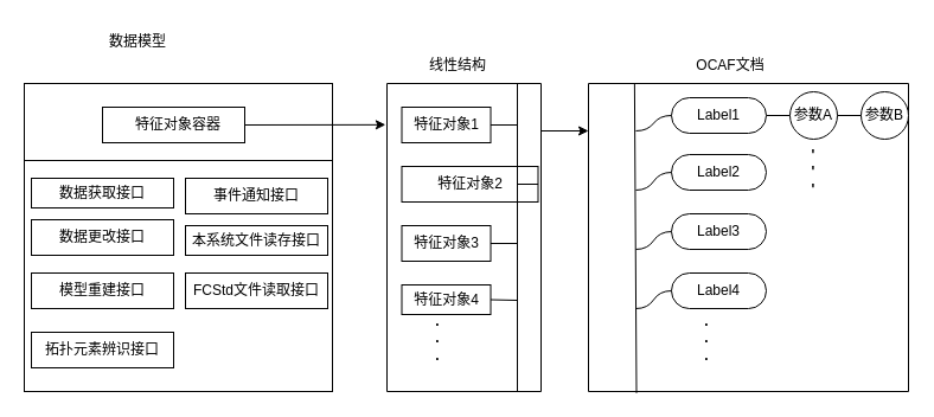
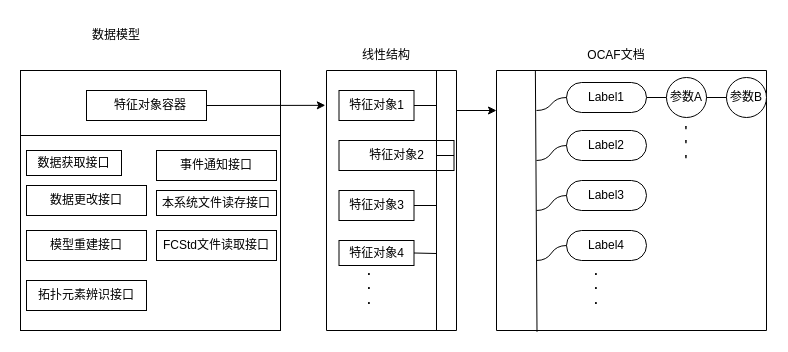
  <mxCell id="0" />
  <mxCell id="1" parent="0" />
  <mxCell id="2" value="" style="whiteSpace=wrap;html=1;aspect=fixed;" parent="1" vertex="1"><mxGeometry x="20" y="70" width="260" height="260" as="geometry" /></mxCell>
  <mxCell id="3" value="" style="endArrow=none;html=1;rounded=0;exitX=0;exitY=0.25;exitDx=0;exitDy=0;entryX=1;entryY=0.25;entryDx=0;entryDy=0;" parent="1" source="2" target="2" edge="1"><mxGeometry width="50" height="50" relative="1" as="geometry"><mxPoint x="76" y="190" as="sourcePoint" /><mxPoint x="126" y="140" as="targetPoint" /></mxGeometry></mxCell>
  <mxCell id="4" value="数据模型" style="text;html=1;strokeColor=none;fillColor=none;align=center;verticalAlign=middle;whiteSpace=wrap;rounded=0;" parent="1" vertex="1"><mxGeometry x="86" y="20" width="60" height="30" as="geometry" /></mxCell>
  <mxCell id="5" value="" style="rounded=0;whiteSpace=wrap;html=1;" parent="1" vertex="1"><mxGeometry x="86" y="90" width="120" height="30" as="geometry" /></mxCell>
  <mxCell id="6" value="特征对象容器" style="text;html=1;strokeColor=none;fillColor=none;align=center;verticalAlign=middle;whiteSpace=wrap;rounded=0;" parent="1" vertex="1"><mxGeometry x="110" y="90" width="80" height="30" as="geometry" /></mxCell>
- <mxCell id="7" value="数据获取接口" style="rounded=0;whiteSpace=wrap;html=1;" parent="1" vertex="1"><mxGeometry x="26" y="150" width="120" height="25" as="geometry" /></mxCell>
+ <mxCell id="7" value="数据获取接口" style="rounded=0;whiteSpace=wrap;html=1;" parent="1" vertex="1"><mxGeometry x="26" y="150" width="95" height="25" as="geometry" /></mxCell>
  <mxCell id="8" value="数据更改接口" style="rounded=0;whiteSpace=wrap;html=1;" parent="1" vertex="1"><mxGeometry x="26" y="185" width="120" height="30" as="geometry" /></mxCell>
  <mxCell id="9" value="模型重建接口" style="rounded=0;whiteSpace=wrap;html=1;" parent="1" vertex="1"><mxGeometry x="26" y="230" width="120" height="30" as="geometry" /></mxCell>
  <mxCell id="10" value="拓扑元素辨识接口" style="rounded=0;whiteSpace=wrap;html=1;" parent="1" vertex="1"><mxGeometry x="26" y="280" width="120" height="30" as="geometry" /></mxCell>
  <mxCell id="11" value="" style="swimlane;startSize=0;" parent="1" vertex="1"><mxGeometry x="496" y="70" width="270" height="260" as="geometry"><mxRectangle x="450" y="130" width="50" height="40" as="alternateBounds" /></mxGeometry></mxCell>
  <mxCell id="12" style="edgeStyle=entityRelationEdgeStyle;rounded=0;orthogonalLoop=1;jettySize=auto;html=1;startArrow=none;endArrow=none;segment=10;curved=1;sourcePerimeterSpacing=0;targetPerimeterSpacing=0;exitX=1;exitY=0.5;exitDx=0;exitDy=0;" parent="11" source="13" target="22" edge="1"><mxGeometry relative="1" as="geometry" /></mxCell>
  <mxCell id="13" value="Label1" style="whiteSpace=wrap;html=1;rounded=1;arcSize=50;align=center;verticalAlign=middle;strokeWidth=1;autosize=1;spacing=4;treeFolding=1;treeMoving=1;newEdgeStyle={&quot;edgeStyle&quot;:&quot;entityRelationEdgeStyle&quot;,&quot;startArrow&quot;:&quot;none&quot;,&quot;endArrow&quot;:&quot;none&quot;,&quot;segment&quot;:10,&quot;curved&quot;:1,&quot;sourcePerimeterSpacing&quot;:0,&quot;targetPerimeterSpacing&quot;:0};" parent="11" vertex="1"><mxGeometry x="70" y="12" width="80" height="30" as="geometry" /></mxCell>
  <mxCell id="14" value="" style="edgeStyle=entityRelationEdgeStyle;startArrow=none;endArrow=none;segment=10;curved=1;sourcePerimeterSpacing=0;targetPerimeterSpacing=0;rounded=0;" parent="11" target="13" edge="1"><mxGeometry relative="1" as="geometry"><mxPoint x="40" y="40" as="sourcePoint" /></mxGeometry></mxCell>
  <mxCell id="15" value="Label2" style="whiteSpace=wrap;html=1;rounded=1;arcSize=50;align=center;verticalAlign=middle;strokeWidth=1;autosize=1;spacing=4;treeFolding=1;treeMoving=1;newEdgeStyle={&quot;edgeStyle&quot;:&quot;entityRelationEdgeStyle&quot;,&quot;startArrow&quot;:&quot;none&quot;,&quot;endArrow&quot;:&quot;none&quot;,&quot;segment&quot;:10,&quot;curved&quot;:1,&quot;sourcePerimeterSpacing&quot;:0,&quot;targetPerimeterSpacing&quot;:0};" parent="11" vertex="1"><mxGeometry x="70" y="60" width="80" height="30" as="geometry" /></mxCell>
  <mxCell id="16" value="Label3" style="whiteSpace=wrap;html=1;rounded=1;arcSize=50;align=center;verticalAlign=middle;strokeWidth=1;autosize=1;spacing=4;treeFolding=1;treeMoving=1;newEdgeStyle={&quot;edgeStyle&quot;:&quot;entityRelationEdgeStyle&quot;,&quot;startArrow&quot;:&quot;none&quot;,&quot;endArrow&quot;:&quot;none&quot;,&quot;segment&quot;:10,&quot;curved&quot;:1,&quot;sourcePerimeterSpacing&quot;:0,&quot;targetPerimeterSpacing&quot;:0};" parent="11" vertex="1"><mxGeometry x="70" y="110" width="80" height="30" as="geometry" /></mxCell>
  <mxCell id="17" value="Label4" style="whiteSpace=wrap;html=1;rounded=1;arcSize=50;align=center;verticalAlign=middle;strokeWidth=1;autosize=1;spacing=4;treeFolding=1;treeMoving=1;newEdgeStyle={&quot;edgeStyle&quot;:&quot;entityRelationEdgeStyle&quot;,&quot;startArrow&quot;:&quot;none&quot;,&quot;endArrow&quot;:&quot;none&quot;,&quot;segment&quot;:10,&quot;curved&quot;:1,&quot;sourcePerimeterSpacing&quot;:0,&quot;targetPerimeterSpacing&quot;:0};" parent="11" vertex="1"><mxGeometry x="70" y="160" width="80" height="30" as="geometry" /></mxCell>
  <mxCell id="18" value="" style="edgeStyle=entityRelationEdgeStyle;startArrow=none;endArrow=none;segment=10;curved=1;sourcePerimeterSpacing=0;targetPerimeterSpacing=0;rounded=0;entryX=0;entryY=0.5;entryDx=0;entryDy=0;" parent="11" target="15" edge="1"><mxGeometry relative="1" as="geometry"><mxPoint x="40" y="90" as="sourcePoint" /><mxPoint x="60" y="77" as="targetPoint" /></mxGeometry></mxCell>
  <mxCell id="19" value="" style="edgeStyle=entityRelationEdgeStyle;startArrow=none;endArrow=none;segment=10;curved=1;sourcePerimeterSpacing=0;targetPerimeterSpacing=0;rounded=0;entryX=0;entryY=0.5;entryDx=0;entryDy=0;" parent="11" target="17" edge="1"><mxGeometry relative="1" as="geometry"><mxPoint x="40" y="190" as="sourcePoint" /><mxPoint x="60" y="177" as="targetPoint" /></mxGeometry></mxCell>
  <mxCell id="20" value="" style="edgeStyle=entityRelationEdgeStyle;startArrow=none;endArrow=none;segment=10;curved=1;sourcePerimeterSpacing=0;targetPerimeterSpacing=0;rounded=0;entryX=0;entryY=0.5;entryDx=0;entryDy=0;" parent="11" target="16" edge="1"><mxGeometry relative="1" as="geometry"><mxPoint x="40" y="140" as="sourcePoint" /><mxPoint x="60" y="127" as="targetPoint" /></mxGeometry></mxCell>
  <mxCell id="21" value="&lt;b&gt;.&lt;br&gt;.&lt;br&gt;.&lt;/b&gt;" style="text;html=1;strokeColor=none;fillColor=none;align=center;verticalAlign=middle;whiteSpace=wrap;rounded=0;" parent="11" vertex="1"><mxGeometry x="70" y="200" width="60" height="30" as="geometry" /></mxCell>
  <mxCell id="22" value="参数A" style="ellipse;whiteSpace=wrap;html=1;aspect=fixed;" parent="11" vertex="1"><mxGeometry x="170" y="7" width="40" height="40" as="geometry" /></mxCell>
  <mxCell id="23" value="参数B" style="ellipse;whiteSpace=wrap;html=1;aspect=fixed;" parent="11" vertex="1"><mxGeometry x="230" y="7" width="40" height="40" as="geometry" /></mxCell>
  <mxCell id="24" value="" style="endArrow=none;html=1;rounded=0;entryX=1;entryY=0.5;entryDx=0;entryDy=0;exitX=0;exitY=0.5;exitDx=0;exitDy=0;" parent="11" source="23" target="22" edge="1"><mxGeometry width="50" height="50" relative="1" as="geometry"><mxPoint x="170" y="75" as="sourcePoint" /><mxPoint x="230" y="150" as="targetPoint" /></mxGeometry></mxCell>
  <mxCell id="25" value="&lt;b&gt;'&lt;br&gt;'&lt;br&gt;'&lt;/b&gt;" style="text;html=1;strokeColor=none;fillColor=none;align=center;verticalAlign=middle;whiteSpace=wrap;rounded=0;" parent="11" vertex="1"><mxGeometry x="160" y="60" width="60" height="30" as="geometry" /></mxCell>
  <mxCell id="26" value="OCAF文档" style="text;html=1;strokeColor=none;fillColor=none;align=center;verticalAlign=middle;whiteSpace=wrap;rounded=0;" parent="1" vertex="1"><mxGeometry x="586" y="40" width="60" height="30" as="geometry" /></mxCell>
  <mxCell id="27" value="事件通知接口" style="rounded=0;whiteSpace=wrap;html=1;" parent="1" vertex="1"><mxGeometry x="156" y="150" width="120" height="30" as="geometry" /></mxCell>
  <mxCell id="28" value="本系统文件读存接口" style="rounded=0;whiteSpace=wrap;html=1;" parent="1" vertex="1"><mxGeometry x="156" y="190" width="120" height="25" as="geometry" /></mxCell>
  <mxCell id="29" value="FCStd文件读取接口" style="rounded=0;whiteSpace=wrap;html=1;" parent="1" vertex="1"><mxGeometry x="156" y="230" width="120" height="30" as="geometry" /></mxCell>
  <mxCell id="30" value="" style="endArrow=none;html=1;rounded=0;entryX=0.144;entryY=0.002;entryDx=0;entryDy=0;entryPerimeter=0;exitX=0.15;exitY=1.005;exitDx=0;exitDy=0;exitPerimeter=0;" edge="1" parent="1" source="11" target="11"><mxGeometry width="50" height="50" relative="1" as="geometry"><mxPoint x="476" y="420" as="sourcePoint" /><mxPoint x="526" y="370" as="targetPoint" /></mxGeometry></mxCell>
  <mxCell id="31" value="线性结构" style="text;html=1;strokeColor=none;fillColor=none;align=center;verticalAlign=middle;whiteSpace=wrap;rounded=0;" vertex="1" parent="1"><mxGeometry x="356" y="40" width="60" height="30" as="geometry" /></mxCell>
  <mxCell id="32" value="" style="swimlane;startSize=0;" vertex="1" parent="1"><mxGeometry x="326" y="70" width="130" height="260" as="geometry"><mxRectangle x="450" y="130" width="50" height="40" as="alternateBounds" /></mxGeometry></mxCell>
  <mxCell id="33" value="特征对象1" style="rounded=0;whiteSpace=wrap;html=1;" vertex="1" parent="32"><mxGeometry x="12.5" y="20" width="75" height="30" as="geometry" /></mxCell>
  <mxCell id="34" value="特征对象4" style="rounded=0;whiteSpace=wrap;html=1;" vertex="1" parent="32"><mxGeometry x="12.5" y="170" width="75" height="25" as="geometry" /></mxCell>
  <mxCell id="35" value="特征对象3" style="rounded=0;whiteSpace=wrap;html=1;" vertex="1" parent="32"><mxGeometry x="12.5" y="120" width="75" height="30" as="geometry" /></mxCell>
  <mxCell id="36" value="特征对象2" style="rounded=0;whiteSpace=wrap;html=1;" vertex="1" parent="32"><mxGeometry x="12.5" y="70" width="115" height="30" as="geometry" /></mxCell>
  <mxCell id="37" value="&lt;b&gt;.&lt;br&gt;.&lt;br&gt;.&lt;/b&gt;" style="text;html=1;strokeColor=none;fillColor=none;align=center;verticalAlign=middle;whiteSpace=wrap;rounded=0;" vertex="1" parent="32"><mxGeometry x="12.5" y="200" width="60" height="30" as="geometry" /></mxCell>
  <mxCell id="38" value="" style="endArrow=none;html=1;rounded=0;" edge="1" parent="1"><mxGeometry width="50" height="50" relative="1" as="geometry"><mxPoint x="436" y="330" as="sourcePoint" /><mxPoint x="436" y="70" as="targetPoint" /></mxGeometry></mxCell>
  <mxCell id="39" value="" style="endArrow=none;html=1;rounded=0;exitX=1;exitY=0.5;exitDx=0;exitDy=0;" edge="1" parent="1" source="33"><mxGeometry width="50" height="50" relative="1" as="geometry"><mxPoint x="406" y="420" as="sourcePoint" /><mxPoint x="436" y="105" as="targetPoint" /></mxGeometry></mxCell>
  <mxCell id="40" value="" style="endArrow=none;html=1;rounded=0;exitX=1;exitY=0.5;exitDx=0;exitDy=0;" edge="1" parent="1" source="36"><mxGeometry width="50" height="50" relative="1" as="geometry"><mxPoint x="424" y="115" as="sourcePoint" /><mxPoint x="436" y="155" as="targetPoint" /></mxGeometry></mxCell>
  <mxCell id="41" value="" style="endArrow=none;html=1;rounded=0;exitX=1;exitY=0.5;exitDx=0;exitDy=0;" edge="1" parent="1" source="35"><mxGeometry width="50" height="50" relative="1" as="geometry"><mxPoint x="434" y="125" as="sourcePoint" /><mxPoint x="436" y="205" as="targetPoint" /></mxGeometry></mxCell>
  <mxCell id="42" value="" style="endArrow=none;html=1;rounded=0;exitX=1;exitY=0.5;exitDx=0;exitDy=0;" edge="1" parent="1" source="34"><mxGeometry width="50" height="50" relative="1" as="geometry"><mxPoint x="444" y="135" as="sourcePoint" /><mxPoint x="436" y="253" as="targetPoint" /></mxGeometry></mxCell>
  <mxCell id="43" value="" style="endArrow=classic;html=1;rounded=0;" edge="1" parent="1"><mxGeometry width="50" height="50" relative="1" as="geometry"><mxPoint x="456" y="110" as="sourcePoint" /><mxPoint x="496" y="110" as="targetPoint" /></mxGeometry></mxCell>
  <mxCell id="44" value="" style="endArrow=classic;html=1;rounded=0;exitX=1;exitY=0.5;exitDx=0;exitDy=0;entryX=-0.009;entryY=0.134;entryDx=0;entryDy=0;entryPerimeter=0;" edge="1" parent="1" source="5" target="32"><mxGeometry width="50" height="50" relative="1" as="geometry"><mxPoint x="166" y="450" as="sourcePoint" /><mxPoint x="216" y="400" as="targetPoint" /></mxGeometry></mxCell>
